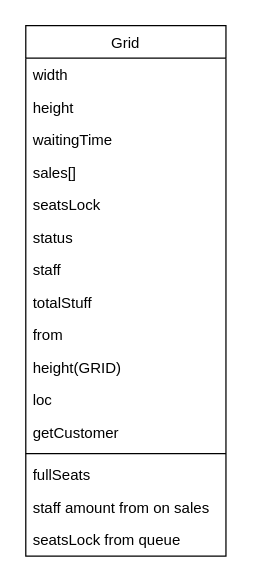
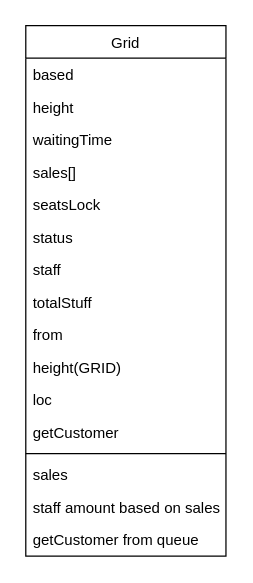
  <mxCell id="0" />
  <mxCell id="1" parent="0" />
  <mxCell id="2" value="Grid" style="swimlane;fontStyle=0;align=center;verticalAlign=top;childLayout=stackLayout;horizontal=1;startSize=26;horizontalStack=0;resizeParent=1;resizeLast=0;collapsible=1;marginBottom=0;rounded=0;shadow=0;strokeWidth=1;" vertex="1" parent="1"><mxGeometry x="20" y="20" width="160" height="424" as="geometry"><mxRectangle x="130" y="380" width="160" height="26" as="alternateBounds" /></mxGeometry></mxCell>
- <mxCell id="3" value="width" style="text;align=left;verticalAlign=top;spacingLeft=4;spacingRight=4;overflow=hidden;rotatable=0;points=[[0,0.5],[1,0.5]];portConstraint=eastwest;" vertex="1" parent="2"><mxGeometry y="26" width="160" height="26" as="geometry" /></mxCell>
+ <mxCell id="3" value="based" style="text;align=left;verticalAlign=top;spacingLeft=4;spacingRight=4;overflow=hidden;rotatable=0;points=[[0,0.5],[1,0.5]];portConstraint=eastwest;" vertex="1" parent="2"><mxGeometry y="26" width="160" height="26" as="geometry" /></mxCell>
  <mxCell id="4" value="height" style="text;align=left;verticalAlign=top;spacingLeft=4;spacingRight=4;overflow=hidden;rotatable=0;points=[[0,0.5],[1,0.5]];portConstraint=eastwest;rounded=0;shadow=0;html=0;" vertex="1" parent="2"><mxGeometry y="52" width="160" height="26" as="geometry" /></mxCell>
  <mxCell id="5" value="waitingTime" style="text;align=left;verticalAlign=top;spacingLeft=4;spacingRight=4;overflow=hidden;rotatable=0;points=[[0,0.5],[1,0.5]];portConstraint=eastwest;rounded=0;shadow=0;html=0;" vertex="1" parent="2"><mxGeometry y="78" width="160" height="26" as="geometry" /></mxCell>
  <mxCell id="6" value="sales[]" style="text;align=left;verticalAlign=top;spacingLeft=4;spacingRight=4;overflow=hidden;rotatable=0;points=[[0,0.5],[1,0.5]];portConstraint=eastwest;rounded=0;shadow=0;html=0;" vertex="1" parent="2"><mxGeometry y="104" width="160" height="26" as="geometry" /></mxCell>
  <mxCell id="7" value="seatsLock" style="text;align=left;verticalAlign=top;spacingLeft=4;spacingRight=4;overflow=hidden;rotatable=0;points=[[0,0.5],[1,0.5]];portConstraint=eastwest;rounded=0;shadow=0;html=0;" vertex="1" parent="2"><mxGeometry y="130" width="160" height="26" as="geometry" /></mxCell>
  <mxCell id="8" value="status" style="text;align=left;verticalAlign=top;spacingLeft=4;spacingRight=4;overflow=hidden;rotatable=0;points=[[0,0.5],[1,0.5]];portConstraint=eastwest;rounded=0;shadow=0;html=0;" vertex="1" parent="2"><mxGeometry y="156" width="160" height="26" as="geometry" /></mxCell>
  <mxCell id="9" value="staff" style="text;align=left;verticalAlign=top;spacingLeft=4;spacingRight=4;overflow=hidden;rotatable=0;points=[[0,0.5],[1,0.5]];portConstraint=eastwest;rounded=0;shadow=0;html=0;" vertex="1" parent="2"><mxGeometry y="182" width="160" height="26" as="geometry" /></mxCell>
  <mxCell id="10" value="totalStuff" style="text;align=left;verticalAlign=top;spacingLeft=4;spacingRight=4;overflow=hidden;rotatable=0;points=[[0,0.5],[1,0.5]];portConstraint=eastwest;rounded=0;shadow=0;html=0;" vertex="1" parent="2"><mxGeometry y="208" width="160" height="26" as="geometry" /></mxCell>
  <mxCell id="11" value="from" style="text;align=left;verticalAlign=top;spacingLeft=4;spacingRight=4;overflow=hidden;rotatable=0;points=[[0,0.5],[1,0.5]];portConstraint=eastwest;rounded=0;shadow=0;html=0;" vertex="1" parent="2"><mxGeometry y="234" width="160" height="26" as="geometry" /></mxCell>
  <mxCell id="12" value="height(GRID)" style="text;align=left;verticalAlign=top;spacingLeft=4;spacingRight=4;overflow=hidden;rotatable=0;points=[[0,0.5],[1,0.5]];portConstraint=eastwest;rounded=0;shadow=0;html=0;" vertex="1" parent="2"><mxGeometry y="260" width="160" height="26" as="geometry" /></mxCell>
  <mxCell id="13" value="loc" style="text;align=left;verticalAlign=top;spacingLeft=4;spacingRight=4;overflow=hidden;rotatable=0;points=[[0,0.5],[1,0.5]];portConstraint=eastwest;rounded=0;shadow=0;html=0;" vertex="1" parent="2"><mxGeometry y="286" width="160" height="26" as="geometry" /></mxCell>
  <mxCell id="14" value="getCustomer" style="text;align=left;verticalAlign=top;spacingLeft=4;spacingRight=4;overflow=hidden;rotatable=0;points=[[0,0.5],[1,0.5]];portConstraint=eastwest;rounded=0;shadow=0;html=0;" vertex="1" parent="2"><mxGeometry y="312" width="160" height="26" as="geometry" /></mxCell>
  <mxCell id="15" value="" style="line;html=1;strokeWidth=1;align=left;verticalAlign=middle;spacingTop=-1;spacingLeft=3;spacingRight=3;rotatable=0;labelPosition=right;points=[];portConstraint=eastwest;" vertex="1" parent="2"><mxGeometry y="338" width="160" height="8" as="geometry" /></mxCell>
- <mxCell id="16" value="fullSeats" style="text;align=left;verticalAlign=top;spacingLeft=4;spacingRight=4;overflow=hidden;rotatable=0;points=[[0,0.5],[1,0.5]];portConstraint=eastwest;" vertex="1" parent="2"><mxGeometry y="346" width="160" height="26" as="geometry" /></mxCell>
- <mxCell id="17" value="staff amount from on sales" style="text;align=left;verticalAlign=top;spacingLeft=4;spacingRight=4;overflow=hidden;rotatable=0;points=[[0,0.5],[1,0.5]];portConstraint=eastwest;" vertex="1" parent="2"><mxGeometry y="372" width="160" height="26" as="geometry" /></mxCell>
- <mxCell id="18" value="seatsLock from queue" style="text;align=left;verticalAlign=top;spacingLeft=4;spacingRight=4;overflow=hidden;rotatable=0;points=[[0,0.5],[1,0.5]];portConstraint=eastwest;" vertex="1" parent="2"><mxGeometry y="398" width="160" height="26" as="geometry" /></mxCell>
+ <mxCell id="16" value="sales" style="text;align=left;verticalAlign=top;spacingLeft=4;spacingRight=4;overflow=hidden;rotatable=0;points=[[0,0.5],[1,0.5]];portConstraint=eastwest;" vertex="1" parent="2"><mxGeometry y="346" width="160" height="26" as="geometry" /></mxCell>
+ <mxCell id="17" value="staff amount based on sales" style="text;align=left;verticalAlign=top;spacingLeft=4;spacingRight=4;overflow=hidden;rotatable=0;points=[[0,0.5],[1,0.5]];portConstraint=eastwest;" vertex="1" parent="2"><mxGeometry y="372" width="160" height="26" as="geometry" /></mxCell>
+ <mxCell id="18" value="getCustomer from queue" style="text;align=left;verticalAlign=top;spacingLeft=4;spacingRight=4;overflow=hidden;rotatable=0;points=[[0,0.5],[1,0.5]];portConstraint=eastwest;" vertex="1" parent="2"><mxGeometry y="398" width="160" height="26" as="geometry" /></mxCell>
